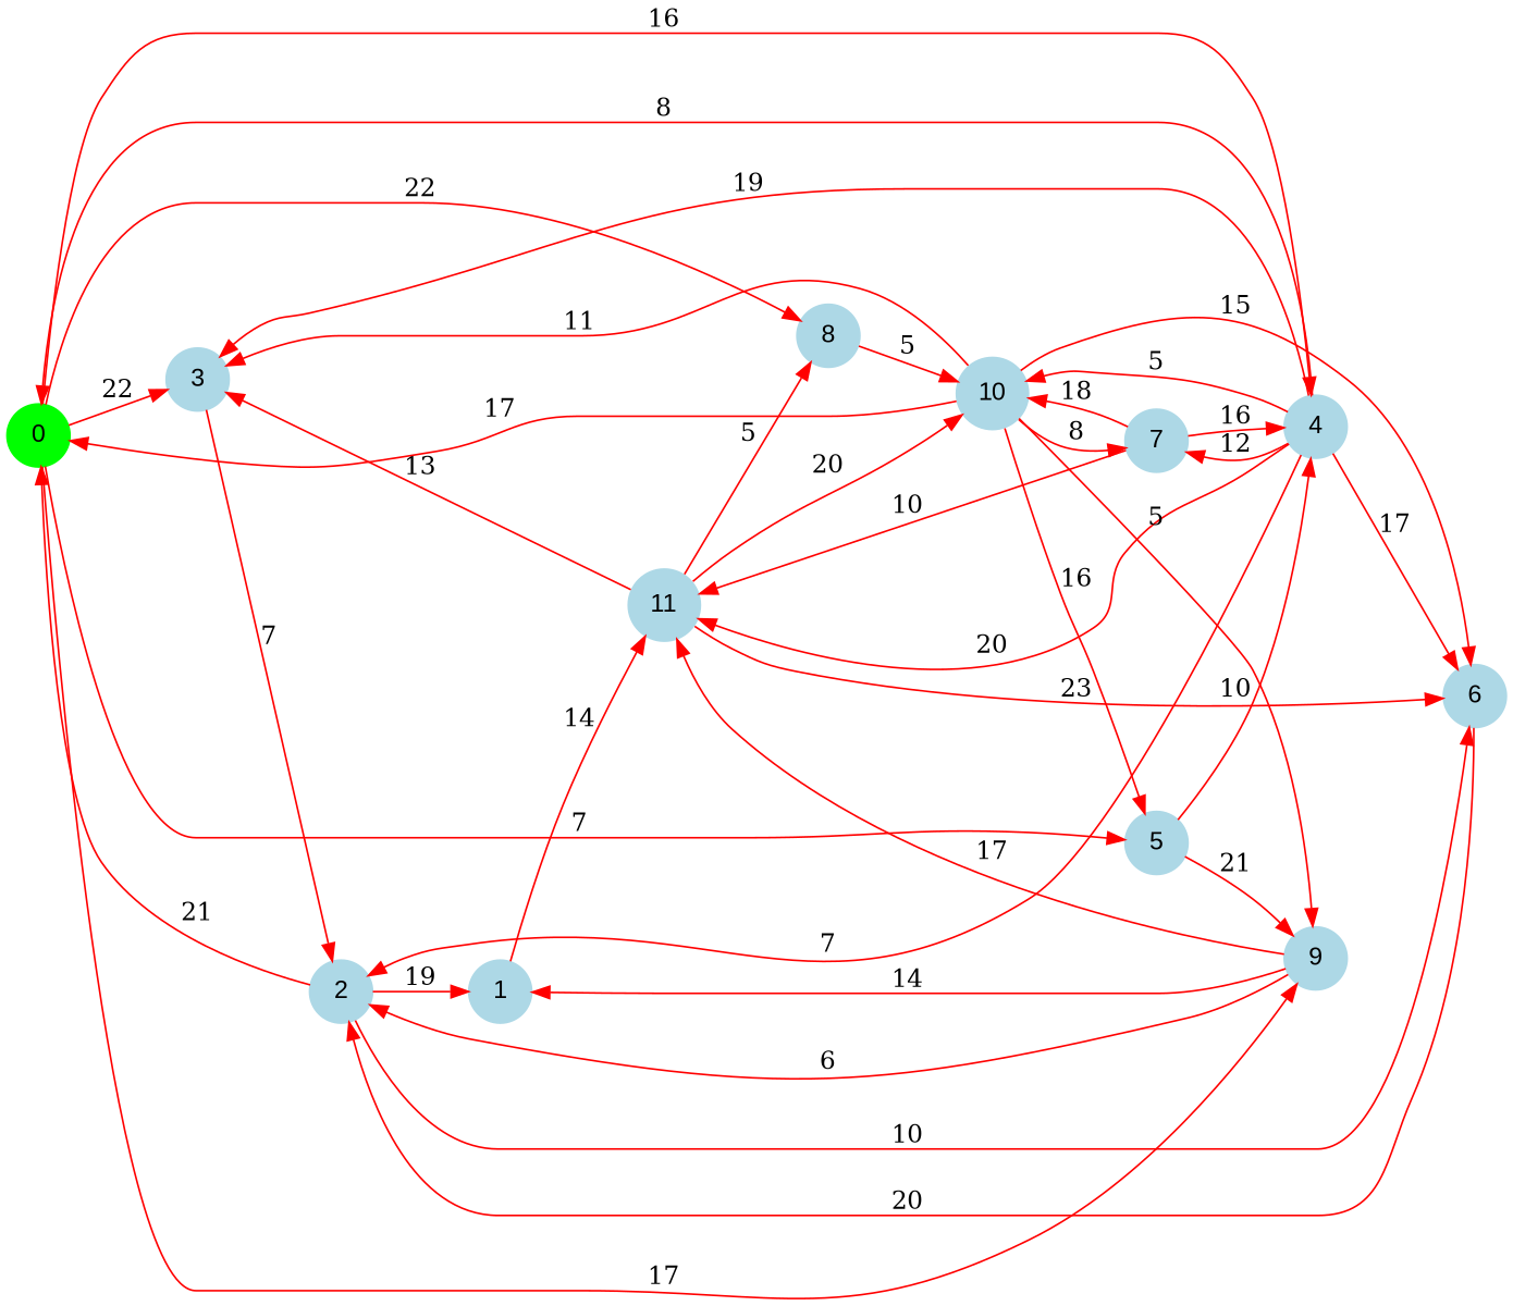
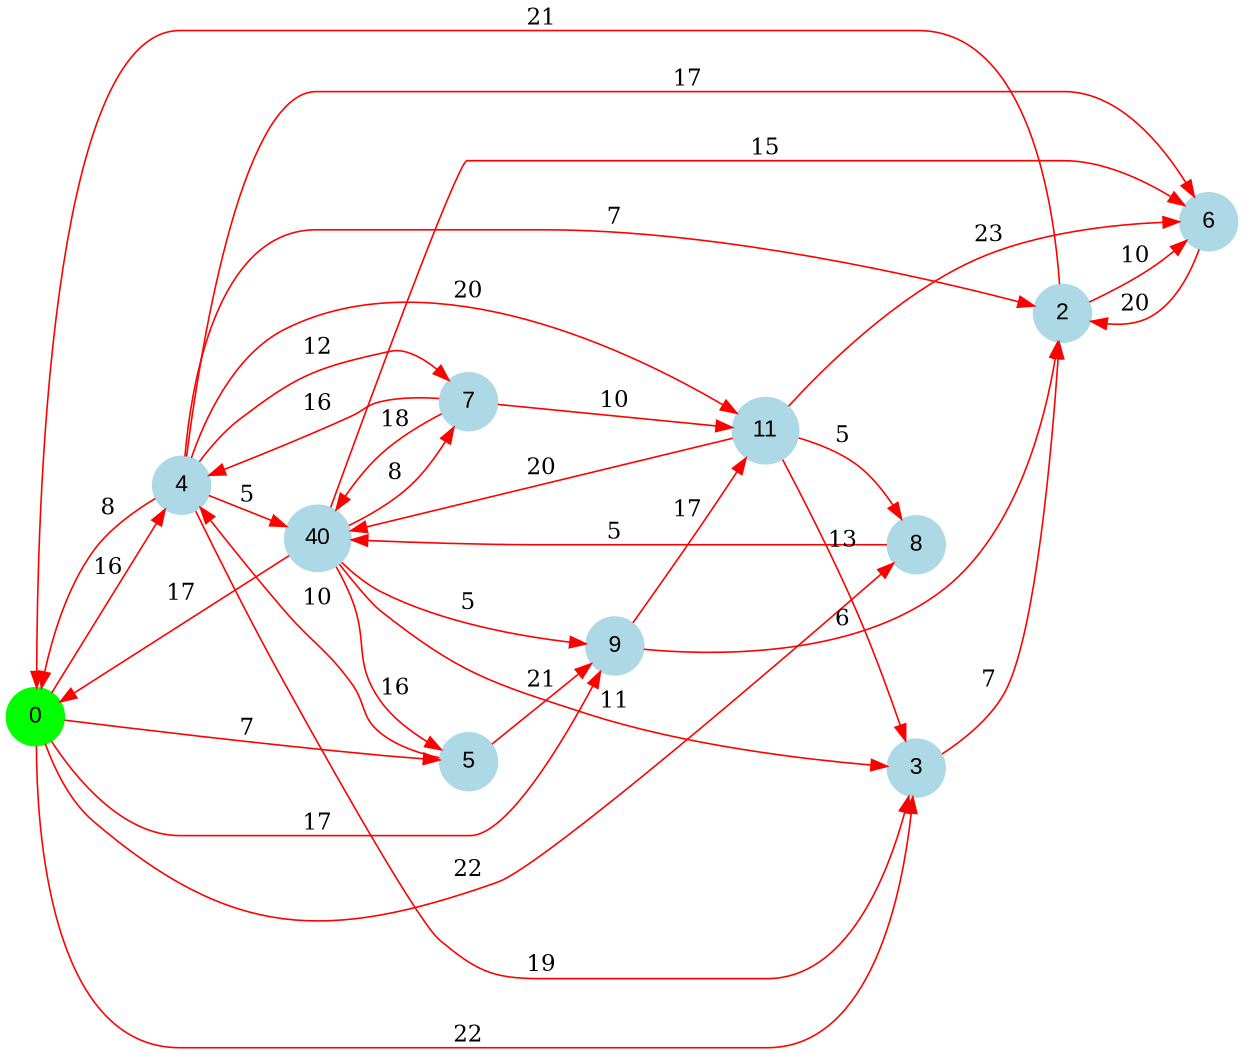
  digraph {
    rankdir=LR
    node [color=lightblue fontname=Arial shape=circle style=filled]
    edge [color=red]
    0 [color=green]
    3
    4
    5
    8
    9
    2
    11
    6
    7
-   10
-   1
+   10 [label=40]
    0 -> 3 [label=22]
    0 -> 4 [label=16]
    0 -> 5 [label=7]
    0 -> 8 [label=22]
    0 -> 9 [label=17]
    3 -> 2 [label=7]
    4 -> 0 [label=8]
    4 -> 3 [label=19]
    4 -> 2 [label=7]
    4 -> 11 [label=20]
    4 -> 6 [label=17]
    4 -> 7 [label=12]
    4 -> 10 [label=5]
    5 -> 4 [label=10]
    5 -> 9 [label=21]
    8 -> 10 [label=5]
    9 -> 2 [label=6]
    9 -> 11 [label=17]
-   9 -> 1 [label=14]
    2 -> 0 [label=21]
    2 -> 6 [label=10]
-   2 -> 1 [label=19]
    11 -> 3 [label=13]
    11 -> 8 [label=5]
    11 -> 6 [label=23]
    11 -> 10 [label=20]
    6 -> 2 [label=20]
    7 -> 4 [label=16]
    7 -> 11 [label=10]
    7 -> 10 [label=18]
    10 -> 0 [label=17]
    10 -> 3 [label=11]
    10 -> 5 [label=16]
    10 -> 9 [label=5]
    10 -> 6 [label=15]
    10 -> 7 [label=8]
-   1 -> 11 [label=14]
  }
